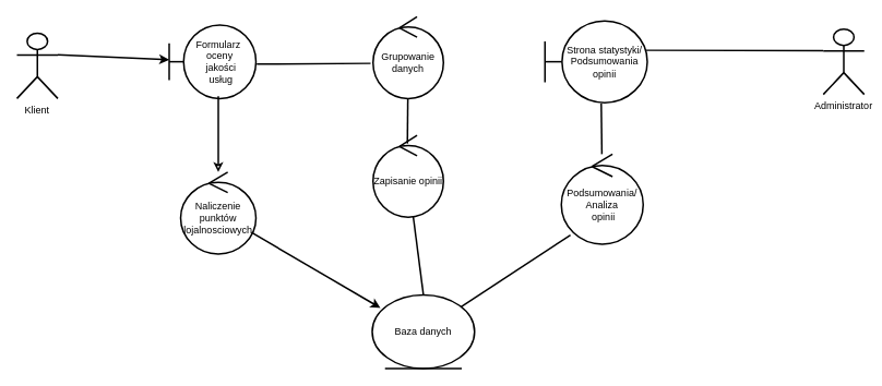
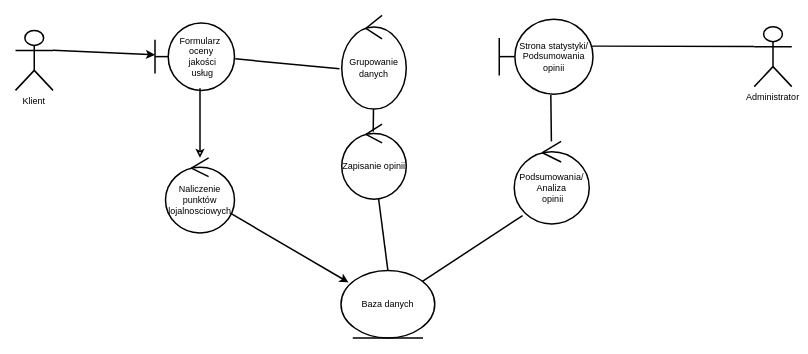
  <mxCell id="0" />
  <mxCell id="1" parent="0" />
  <mxCell id="2" style="rounded=0;orthogonalLoop=1;jettySize=auto;html=1;exitX=1;exitY=0.333;exitDx=0;exitDy=0;exitPerimeter=0;strokeWidth=2;" edge="1" parent="1" source="8" target="6"><mxGeometry relative="1" as="geometry"><mxPoint x="135" y="30" as="sourcePoint" /></mxGeometry></mxCell>
  <mxCell id="3" value="Administrator" style="shape=umlActor;verticalAlign=top;labelPosition=center;verticalLabelPosition=bottom;align=center;strokeWidth=2;" vertex="1" parent="1"><mxGeometry x="1005" y="35" width="50" height="80" as="geometry" /></mxCell>
  <mxCell id="4" value="&lt;div&gt;&lt;span style=&quot;text-wrap-mode: nowrap;&quot;&gt;Podsumowania/&lt;/span&gt;&lt;/div&gt;&lt;span style=&quot;text-wrap-mode: nowrap;&quot;&gt;Analiza&lt;/span&gt;&lt;div&gt;&lt;span style=&quot;text-wrap-mode: nowrap;&quot;&gt;&amp;nbsp;opinii&lt;/span&gt;&lt;/div&gt;" style="ellipse;shape=umlControl;whiteSpace=wrap;html=1;strokeWidth=2;" vertex="1" parent="1"><mxGeometry x="685" y="188" width="100" height="110" as="geometry" /></mxCell>
- <mxCell id="5" value="Grupowanie&lt;div&gt;danych&lt;/div&gt;" style="ellipse;shape=umlControl;whiteSpace=wrap;html=1;strokeWidth=2;" vertex="1" parent="1"><mxGeometry x="455" y="20" width="86" height="100" as="geometry" /></mxCell>
+ <mxCell id="5" value="Grupowanie&lt;div&gt;danych&lt;/div&gt;" style="ellipse;shape=umlControl;whiteSpace=wrap;html=1;strokeWidth=2;" vertex="1" parent="1"><mxGeometry x="455" y="20" width="86" height="125" as="geometry" /></mxCell>
  <mxCell id="6" value="&lt;span style=&quot;text-wrap-mode: nowrap;&quot;&gt;Formularz&amp;nbsp;&lt;/span&gt;&lt;div&gt;&lt;span style=&quot;text-wrap-mode: nowrap;&quot;&gt;oceny&lt;/span&gt;&lt;/div&gt;&lt;div&gt;&lt;span style=&quot;text-wrap-mode: nowrap;&quot;&gt;&amp;nbsp;jakości&lt;/span&gt;&lt;/div&gt;&lt;div&gt;&lt;span style=&quot;text-wrap-mode: nowrap;&quot;&gt;&amp;nbsp;usług&lt;/span&gt;&lt;/div&gt;" style="shape=umlBoundary;whiteSpace=wrap;html=1;strokeWidth=2;" vertex="1" parent="1"><mxGeometry x="206" y="30" width="106" height="90" as="geometry" /></mxCell>
  <mxCell id="7" value="Baza danych" style="ellipse;shape=umlEntity;whiteSpace=wrap;html=1;strokeWidth=2;" vertex="1" parent="1"><mxGeometry x="454" y="360" width="125" height="90" as="geometry" /></mxCell>
  <mxCell id="8" value="Klient" style="shape=umlActor;verticalAlign=top;labelPosition=center;verticalLabelPosition=bottom;align=center;strokeWidth=2;" vertex="1" parent="1"><mxGeometry x="20" y="40" width="50" height="80" as="geometry" /></mxCell>
  <mxCell id="9" style="rounded=0;orthogonalLoop=1;jettySize=auto;html=1;entryX=0.5;entryY=0;entryDx=0;entryDy=0;endArrow=none;startFill=0;strokeWidth=2;" edge="1" parent="1" source="10" target="7"><mxGeometry relative="1" as="geometry" /></mxCell>
  <mxCell id="10" value="Zapisanie opinii" style="ellipse;shape=umlControl;whiteSpace=wrap;html=1;strokeWidth=2;" vertex="1" parent="1"><mxGeometry x="455" y="165" width="86" height="100" as="geometry" /></mxCell>
  <mxCell id="11" style="edgeStyle=none;rounded=0;orthogonalLoop=1;jettySize=auto;html=1;entryX=1.009;entryY=0.533;entryDx=0;entryDy=0;entryPerimeter=0;startArrow=none;startFill=0;endArrow=none;exitX=-0.035;exitY=0.57;exitDx=0;exitDy=0;exitPerimeter=0;strokeWidth=2;" edge="1" parent="1" source="5" target="6"><mxGeometry relative="1" as="geometry" /></mxCell>
  <mxCell id="12" style="edgeStyle=none;rounded=0;orthogonalLoop=1;jettySize=auto;html=1;entryX=0.488;entryY=0.1;entryDx=0;entryDy=0;entryPerimeter=0;endArrow=none;startFill=0;strokeWidth=2;" edge="1" parent="1" source="5" target="10"><mxGeometry relative="1" as="geometry" /></mxCell>
  <mxCell id="13" style="edgeStyle=none;rounded=0;orthogonalLoop=1;jettySize=auto;html=1;entryX=0.111;entryY=0.9;entryDx=0;entryDy=0;entryPerimeter=0;endArrow=none;startFill=0;strokeWidth=2;" edge="1" parent="1" source="7" target="4"><mxGeometry relative="1" as="geometry" /></mxCell>
  <mxCell id="14" value="Strona statystyki/&lt;div&gt;Podsumowania opinii&lt;/div&gt;" style="shape=umlBoundary;whiteSpace=wrap;html=1;align=center;strokeWidth=2;" vertex="1" parent="1"><mxGeometry x="665" y="25" width="125" height="100" as="geometry" /></mxCell>
  <mxCell id="15" style="edgeStyle=none;rounded=0;orthogonalLoop=1;jettySize=auto;html=1;entryX=0.55;entryY=1.01;entryDx=0;entryDy=0;entryPerimeter=0;endArrow=none;startFill=0;strokeWidth=2;" edge="1" parent="1" source="4" target="14"><mxGeometry relative="1" as="geometry" /></mxCell>
  <mxCell id="16" style="edgeStyle=none;rounded=0;orthogonalLoop=1;jettySize=auto;html=1;exitX=0;exitY=0.333;exitDx=0;exitDy=0;exitPerimeter=0;entryX=0.983;entryY=0.36;entryDx=0;entryDy=0;entryPerimeter=0;endArrow=none;startFill=0;strokeWidth=2;" edge="1" parent="1" source="3" target="14"><mxGeometry relative="1" as="geometry" /></mxCell>
  <mxCell id="17" value="Naliczenie punktów lojalnosciowych" style="ellipse;shape=umlControl;whiteSpace=wrap;html=1;strokeWidth=2;" vertex="1" parent="1"><mxGeometry x="220" y="210" width="92" height="100" as="geometry" /></mxCell>
  <mxCell id="18" style="edgeStyle=none;rounded=0;orthogonalLoop=1;jettySize=auto;html=1;entryX=0.566;entryY=0.967;entryDx=0;entryDy=0;entryPerimeter=0;strokeWidth=2;startArrow=classic;startFill=0;endArrow=none;" edge="1" parent="1" source="17" target="6"><mxGeometry relative="1" as="geometry" /></mxCell>
  <mxCell id="19" style="edgeStyle=none;rounded=0;orthogonalLoop=1;jettySize=auto;html=1;entryX=0.08;entryY=0.178;entryDx=0;entryDy=0;entryPerimeter=0;strokeWidth=2;" edge="1" parent="1" source="17" target="7"><mxGeometry relative="1" as="geometry" /></mxCell>
